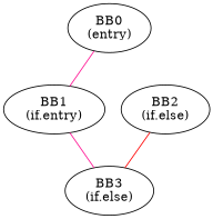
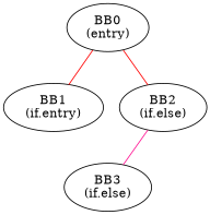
  strict graph {
    edge [color=deeppink]
    n1 [label="BB3\n(if.else)"]
    n2 [label="BB0\n(entry)"]
    n3 [label="BB1\n(if.entry)"]
    n4 [label="BB2\n(if.else)"]
-   n2 -- n3
-   n3 -- n1
-   n4 -- n1 [color=red]
+   n2 -- n3 [color=red]
+   n2 -- n4 [color=red]
+   n4 -- n1
  }
